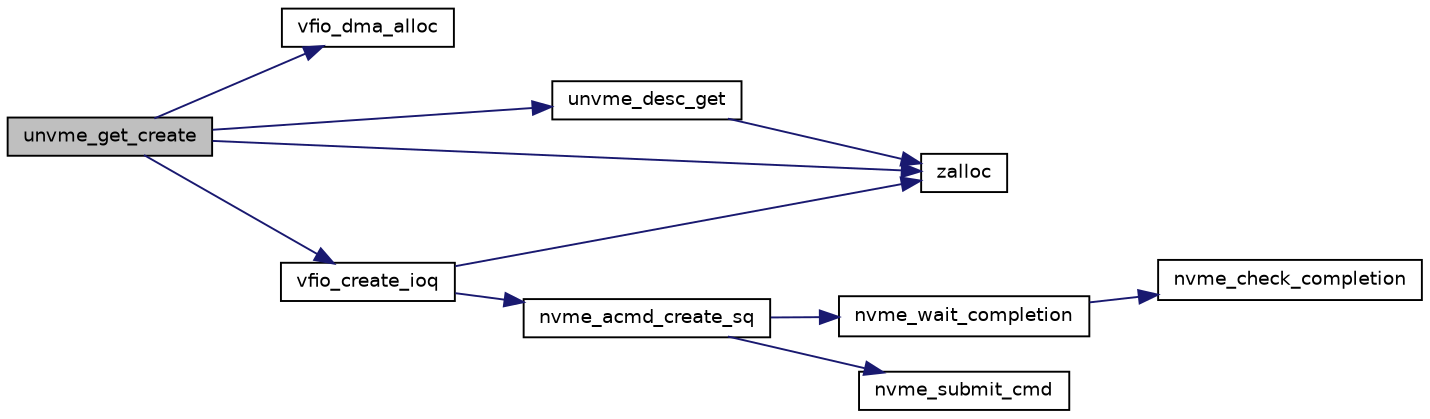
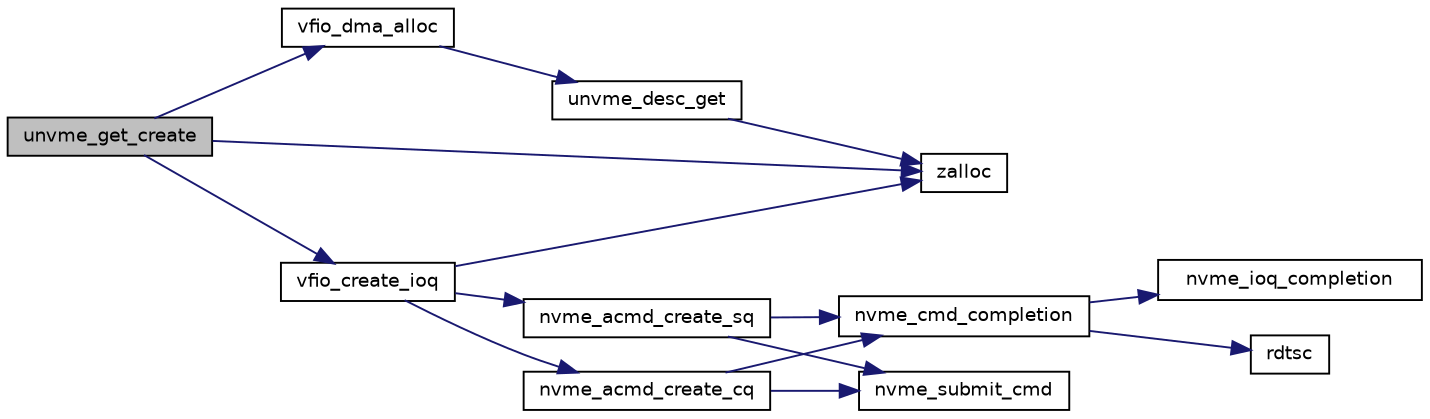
  digraph {
    rankdir=LR
    node [color=black fillcolor=white fontname=Helvetica fontsize=10 shape=record style=filled]
    edge [color=midnightblue fontname=Helvetica fontsize=10 labelfontname=Helvetica labelfontsize=10 style=solid]
    n1 [fillcolor=grey75 fontcolor=black height=0.2 label=unvme_get_create width=0.4]
    n2 [height=0.2 label=vfio_dma_alloc width=0.4]
    n3 [height=0.2 label=zalloc width=0.4]
    n4 [height=0.2 label=vfio_create_ioq width=0.4]
    n5 [height=0.2 label=unvme_desc_get width=0.4]
+   n6 [height=0.2 label=nvme_acmd_create_cq width=0.4]
    n7 [height=0.2 label=nvme_acmd_create_sq width=0.4]
    n8 [height=0.2 label=nvme_submit_cmd width=0.4]
-   n9 [height=0.2 label=nvme_wait_completion width=0.4]
-   n10 [height=0.2 label=nvme_check_completion width=0.4]
+   n9 [height=0.2 label=nvme_cmd_completion width=0.4]
+   n10 [height=0.2 label=nvme_ioq_completion width=0.4]
+   n11 [height=0.2 label=rdtsc width=0.4]
    n1 -> n2
    n1 -> n3
    n1 -> n4
-   n1 -> n5
+   n2 -> n5
    n4 -> n3
+   n4 -> n6
    n4 -> n7
    n5 -> n3
+   n6 -> n8
+   n6 -> n9
    n7 -> n8
    n7 -> n9
    n9 -> n10
+   n9 -> n11
  }
